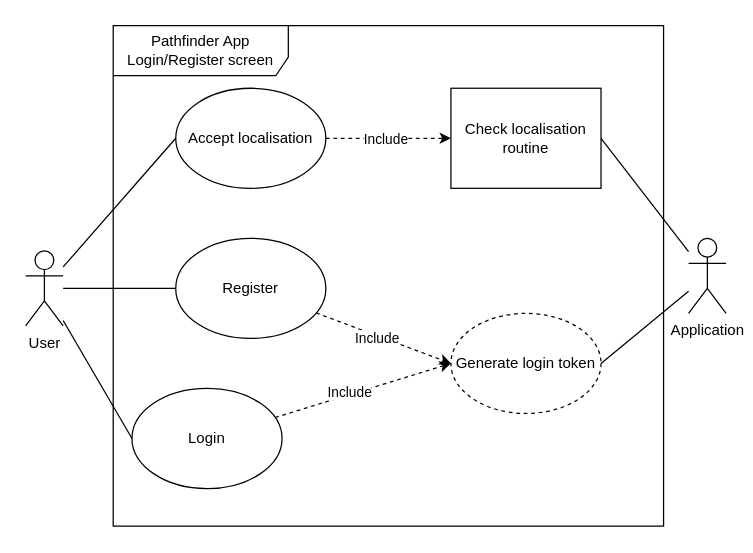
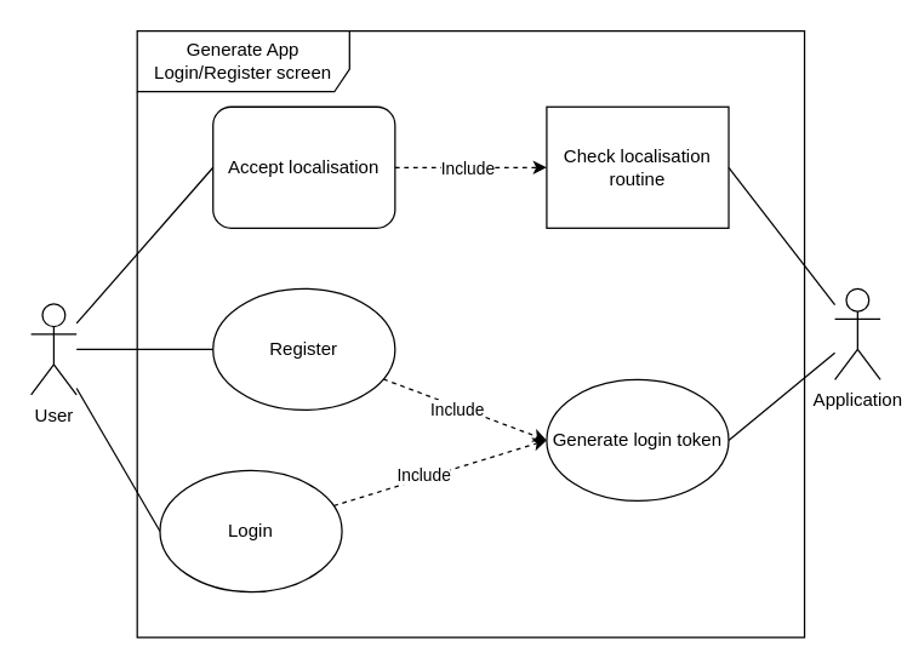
  <mxCell id="0" />
  <mxCell id="1" parent="0" />
- <mxCell id="2" value="Pathfinder App&lt;br&gt;Login/Register screen" style="shape=umlFrame;whiteSpace=wrap;html=1;width=140;height=40;" vertex="1" parent="1"><mxGeometry x="90" y="20" width="440" height="400" as="geometry" /></mxCell>
+ <mxCell id="2" value="Generate App&lt;br&gt;Login/Register screen" style="shape=umlFrame;whiteSpace=wrap;html=1;width=140;height=40;" vertex="1" parent="1"><mxGeometry x="90" y="20" width="440" height="400" as="geometry" /></mxCell>
  <mxCell id="3" style="rounded=0;orthogonalLoop=1;jettySize=auto;html=1;entryX=0;entryY=0.5;entryDx=0;entryDy=0;endArrow=none;endFill=0;" edge="1" parent="1" source="6" target="19"><mxGeometry relative="1" as="geometry" /></mxCell>
  <mxCell id="4" style="edgeStyle=none;rounded=0;orthogonalLoop=1;jettySize=auto;html=1;entryX=0;entryY=0.5;entryDx=0;entryDy=0;endArrow=none;endFill=0;" edge="1" parent="1" source="6" target="16"><mxGeometry relative="1" as="geometry" /></mxCell>
  <mxCell id="5" style="edgeStyle=none;rounded=0;orthogonalLoop=1;jettySize=auto;html=1;entryX=0;entryY=0.5;entryDx=0;entryDy=0;endArrow=none;endFill=0;" edge="1" parent="1" source="6" target="11"><mxGeometry relative="1" as="geometry" /></mxCell>
  <mxCell id="6" value="User" style="shape=umlActor;verticalLabelPosition=bottom;verticalAlign=top;html=1;outlineConnect=0;" parent="1" vertex="1"><mxGeometry x="20" y="200" width="30" height="60" as="geometry" /></mxCell>
  <mxCell id="7" style="edgeStyle=none;rounded=0;orthogonalLoop=1;jettySize=auto;html=1;entryX=1;entryY=0.5;entryDx=0;entryDy=0;endArrow=none;endFill=0;" edge="1" parent="1" source="9" target="10"><mxGeometry relative="1" as="geometry" /></mxCell>
  <mxCell id="8" style="edgeStyle=none;rounded=0;orthogonalLoop=1;jettySize=auto;html=1;entryX=1;entryY=0.5;entryDx=0;entryDy=0;endArrow=none;endFill=0;" edge="1" parent="1" source="9" target="20"><mxGeometry relative="1" as="geometry" /></mxCell>
  <mxCell id="9" value="Application" style="shape=umlActor;verticalLabelPosition=bottom;verticalAlign=top;html=1;outlineConnect=0;fillColor=none;" parent="1" vertex="1"><mxGeometry x="550" y="190" width="30" height="60" as="geometry" /></mxCell>
  <mxCell id="10" value="Check localisation routine" style="whiteSpace=wrap;html=1;fillColor=none;rounded=0;" parent="1" vertex="1"><mxGeometry x="360" y="70" width="120" height="80" as="geometry" /></mxCell>
- <mxCell id="11" value="Accept localisation" style="ellipse;whiteSpace=wrap;html=1;fillColor=none;" parent="1" vertex="1"><mxGeometry x="140" y="70" width="120" height="80" as="geometry" /></mxCell>
+ <mxCell id="11" value="Accept localisation" style="whiteSpace=wrap;html=1;fillColor=none;rounded=1;" parent="1" vertex="1"><mxGeometry x="140" y="70" width="120" height="80" as="geometry" /></mxCell>
  <mxCell id="12" value="" style="endArrow=classic;html=1;rounded=0;entryX=0;entryY=0.5;entryDx=0;entryDy=0;exitX=1;exitY=0.5;exitDx=0;exitDy=0;dashed=1;" parent="1" source="11" target="10" edge="1"><mxGeometry width="50" height="50" relative="1" as="geometry"><mxPoint x="470" y="230" as="sourcePoint" /><mxPoint x="520" y="180" as="targetPoint" /></mxGeometry></mxCell>
  <mxCell id="13" value="Include" style="edgeLabel;html=1;align=center;verticalAlign=middle;resizable=0;points=[];" parent="12" vertex="1" connectable="0"><mxGeometry x="0.197" y="1" relative="1" as="geometry"><mxPoint x="-13" y="1" as="offset" /></mxGeometry></mxCell>
  <mxCell id="14" style="edgeStyle=none;rounded=0;orthogonalLoop=1;jettySize=auto;html=1;entryX=0;entryY=0.5;entryDx=0;entryDy=0;dashed=1;endArrow=classic;endFill=1;" edge="1" parent="1" source="16" target="20"><mxGeometry relative="1" as="geometry" /></mxCell>
  <mxCell id="15" value="Include" style="edgeLabel;html=1;align=center;verticalAlign=middle;resizable=0;points=[];" vertex="1" connectable="0" parent="14"><mxGeometry x="-0.26" relative="1" as="geometry"><mxPoint x="7" y="-5" as="offset" /></mxGeometry></mxCell>
  <mxCell id="16" value="Login" style="ellipse;whiteSpace=wrap;html=1;fillColor=none;" vertex="1" parent="1"><mxGeometry x="105" y="310" width="120" height="80" as="geometry" /></mxCell>
  <mxCell id="17" style="edgeStyle=none;rounded=0;orthogonalLoop=1;jettySize=auto;html=1;entryX=0;entryY=0.5;entryDx=0;entryDy=0;endArrow=classic;endFill=1;dashed=1;" edge="1" parent="1" source="19" target="20"><mxGeometry relative="1" as="geometry" /></mxCell>
  <mxCell id="18" value="Include" style="edgeLabel;html=1;align=center;verticalAlign=middle;resizable=0;points=[];" vertex="1" connectable="0" parent="17"><mxGeometry x="-0.333" y="-2" relative="1" as="geometry"><mxPoint x="13" y="5" as="offset" /></mxGeometry></mxCell>
  <mxCell id="19" value="Register&lt;span style=&quot;color: rgba(0, 0, 0, 0); font-family: monospace; font-size: 0px; text-align: start;&quot;&gt;%3CmxGraphModel%3E%3Croot%3E%3CmxCell%20id%3D%220%22%2F%3E%3CmxCell%20id%3D%221%22%20parent%3D%220%22%2F%3E%3CmxCell%20id%3D%222%22%20value%3D%22Accept%20localisation%22%20style%3D%22ellipse%3BwhiteSpace%3Dwrap%3Bhtml%3D1%3BfillColor%3Dnone%3B%22%20vertex%3D%221%22%20parent%3D%221%22%3E%3CmxGeometry%20x%3D%22-920%22%20y%3D%2280%22%20width%3D%22120%22%20height%3D%2280%22%20as%3D%22geometry%22%2F%3E%3C%2FmxCell%3E%3C%2Froot%3E%3C%2FmxGraphModel%3E&lt;/span&gt;" style="ellipse;whiteSpace=wrap;html=1;fillColor=none;" vertex="1" parent="1"><mxGeometry x="140" y="190" width="120" height="80" as="geometry" /></mxCell>
- <mxCell id="20" value="Generate login token" style="ellipse;whiteSpace=wrap;html=1;fillColor=none;dashed=1;" vertex="1" parent="1"><mxGeometry x="360" y="250" width="120" height="80" as="geometry" /></mxCell>
+ <mxCell id="20" value="Generate login token" style="ellipse;whiteSpace=wrap;html=1;fillColor=none;" vertex="1" parent="1"><mxGeometry x="360" y="250" width="120" height="80" as="geometry" /></mxCell>
